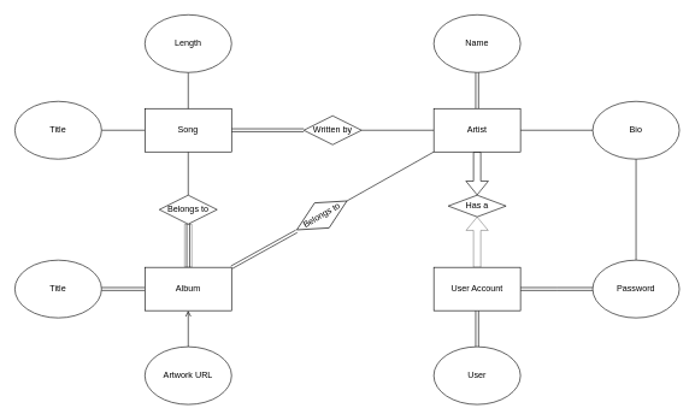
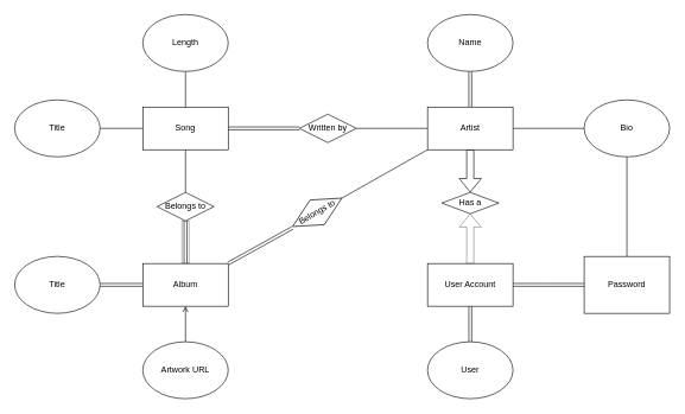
  <mxCell id="0" />
  <mxCell id="1" parent="0" />
  <mxCell id="2" value="" style="edgeStyle=none;html=1;strokeColor=default;strokeWidth=1;endArrow=none;endFill=0;" edge="1" parent="1" source="5" target="31"><mxGeometry relative="1" as="geometry" /></mxCell>
  <mxCell id="3" value="" style="edgeStyle=none;html=1;strokeColor=default;strokeWidth=1;endArrow=none;endFill=0;" edge="1" parent="1" source="5" target="32"><mxGeometry relative="1" as="geometry" /></mxCell>
  <mxCell id="4" value="" style="edgeStyle=none;shape=link;html=1;strokeColor=default;strokeWidth=1;endArrow=none;endFill=0;" edge="1" parent="1" source="5" target="34"><mxGeometry relative="1" as="geometry" /></mxCell>
  <mxCell id="5" value="Song" style="rounded=0;whiteSpace=wrap;html=1;" vertex="1" parent="1"><mxGeometry x="200" y="150" width="120" height="60" as="geometry" /></mxCell>
  <mxCell id="6" value="" style="edgeStyle=none;shape=link;html=1;strokeColor=default;endArrow=none;endFill=0;" edge="1" parent="1" source="10" target="21"><mxGeometry relative="1" as="geometry" /></mxCell>
  <mxCell id="7" value="" style="edgeStyle=none;html=1;strokeColor=default;strokeWidth=1;endArrow=block;endFill=0;shape=flexArrow;" edge="1" parent="1" source="10" target="33"><mxGeometry relative="1" as="geometry" /></mxCell>
  <mxCell id="8" value="" style="edgeStyle=none;html=1;strokeColor=default;strokeWidth=1;endArrow=none;endFill=0;" edge="1" parent="1" source="10" target="23"><mxGeometry relative="1" as="geometry" /></mxCell>
  <mxCell id="9" value="" style="edgeStyle=none;html=1;strokeColor=default;strokeWidth=1;endArrow=none;endFill=0;" edge="1" parent="1" source="10" target="34"><mxGeometry relative="1" as="geometry" /></mxCell>
  <mxCell id="10" value="Artist" style="rounded=0;whiteSpace=wrap;html=1;" vertex="1" parent="1"><mxGeometry x="600" y="150" width="120" height="60" as="geometry" /></mxCell>
  <mxCell id="11" value="" style="edgeStyle=none;shape=link;html=1;strokeColor=default;endArrow=none;endFill=0;" edge="1" parent="1" source="14" target="25"><mxGeometry relative="1" as="geometry" /></mxCell>
  <mxCell id="12" value="" style="edgeStyle=none;html=1;strokeColor=default;endArrow=block;endFill=0;shape=flexArrow;strokeWidth=0.5;" edge="1" parent="1" source="14" target="33"><mxGeometry relative="1" as="geometry" /></mxCell>
  <mxCell id="13" value="" style="edgeStyle=none;html=1;strokeColor=default;strokeWidth=1;endArrow=none;endFill=0;shape=link;" edge="1" parent="1" source="14" target="24"><mxGeometry relative="1" as="geometry"><Array as="points"><mxPoint x="770" y="400" /></Array></mxGeometry></mxCell>
  <mxCell id="14" value="User Account" style="rounded=0;whiteSpace=wrap;html=1;" vertex="1" parent="1"><mxGeometry x="600" y="370" width="120" height="60" as="geometry" /></mxCell>
  <mxCell id="15" value="" style="edgeStyle=none;shape=link;html=1;strokeColor=default;endArrow=none;endFill=0;" edge="1" parent="1" source="20" target="26"><mxGeometry relative="1" as="geometry" /></mxCell>
  <mxCell id="16" value="" style="edgeStyle=none;shape=flexArrow;html=1;strokeColor=default;strokeWidth=0.5;endArrow=none;endFill=0;" edge="1" parent="1" source="20" target="32"><mxGeometry relative="1" as="geometry" /></mxCell>
  <mxCell id="17" value="" style="edgeStyle=none;shape=link;html=1;strokeColor=default;strokeWidth=1;endArrow=none;endFill=0;" edge="1" parent="1" source="20" target="32"><mxGeometry relative="1" as="geometry" /></mxCell>
  <mxCell id="18" style="edgeStyle=none;html=1;strokeColor=default;strokeWidth=1;endArrow=none;endFill=0;entryX=0;entryY=1;entryDx=0;entryDy=0;exitX=1;exitY=0.5;exitDx=0;exitDy=0;" edge="1" parent="1" source="35" target="10"><mxGeometry relative="1" as="geometry"><mxPoint x="450" y="280" as="targetPoint" /></mxGeometry></mxCell>
  <mxCell id="19" style="edgeStyle=none;html=1;exitX=1;exitY=0;exitDx=0;exitDy=0;strokeColor=default;strokeWidth=1;endArrow=block;endFill=0;shape=link;" edge="1" parent="1" source="20"><mxGeometry relative="1" as="geometry"><mxPoint x="410" y="320" as="targetPoint" /></mxGeometry></mxCell>
  <mxCell id="20" value="Album" style="rounded=0;whiteSpace=wrap;html=1;" vertex="1" parent="1"><mxGeometry x="200" y="370" width="120" height="60" as="geometry" /></mxCell>
  <mxCell id="21" value="Name" style="ellipse;whiteSpace=wrap;html=1;" vertex="1" parent="1"><mxGeometry x="600" y="20" width="120" height="80" as="geometry" /></mxCell>
  <mxCell id="22" value="" style="edgeStyle=none;html=1;strokeColor=default;strokeWidth=1;endArrow=none;endFill=0;entryX=0.5;entryY=0;entryDx=0;entryDy=0;" edge="1" parent="1" source="23" target="24"><mxGeometry relative="1" as="geometry"><mxPoint x="880" y="310" as="targetPoint" /></mxGeometry></mxCell>
  <mxCell id="23" value="Bio" style="ellipse;whiteSpace=wrap;html=1;" vertex="1" parent="1"><mxGeometry x="820" y="140" width="120" height="80" as="geometry" /></mxCell>
- <mxCell id="24" value="Password" style="ellipse;whiteSpace=wrap;html=1;" vertex="1" parent="1"><mxGeometry x="820" y="360" width="120" height="80" as="geometry" /></mxCell>
+ <mxCell id="24" value="Password" style="whiteSpace=wrap;html=1;rounded=0;" vertex="1" parent="1"><mxGeometry x="820" y="360" width="120" height="80" as="geometry" /></mxCell>
  <mxCell id="25" value="User" style="ellipse;whiteSpace=wrap;html=1;" vertex="1" parent="1"><mxGeometry x="600" y="480" width="120" height="80" as="geometry" /></mxCell>
  <mxCell id="26" value="Title" style="ellipse;whiteSpace=wrap;html=1;" vertex="1" parent="1"><mxGeometry y="360" width="120" height="80" as="geometry" x="20" /></mxCell>
  <mxCell id="27" value="" style="edgeStyle=none;html=1;strokeColor=default;strokeWidth=1;endArrow=open;endFill=0;" edge="1" parent="1" source="28" target="20"><mxGeometry relative="1" as="geometry" /></mxCell>
  <mxCell id="28" value="Artwork URL" style="ellipse;whiteSpace=wrap;html=1;" vertex="1" parent="1"><mxGeometry x="200" y="480" width="120" height="80" as="geometry" /></mxCell>
  <mxCell id="29" value="" style="edgeStyle=none;html=1;strokeColor=default;strokeWidth=1;endArrow=none;endFill=0;" edge="1" parent="1" source="30" target="5"><mxGeometry relative="1" as="geometry" /></mxCell>
  <mxCell id="30" value="Length" style="ellipse;whiteSpace=wrap;html=1;" vertex="1" parent="1"><mxGeometry x="200" y="20" width="120" height="80" as="geometry" /></mxCell>
  <mxCell id="31" value="Title" style="ellipse;whiteSpace=wrap;html=1;" vertex="1" parent="1"><mxGeometry y="140" width="120" height="80" as="geometry" x="20" /></mxCell>
  <mxCell id="32" value="Belongs to" style="rhombus;whiteSpace=wrap;html=1;" vertex="1" parent="1"><mxGeometry x="220" y="270" width="80" height="40" as="geometry" /></mxCell>
  <mxCell id="33" value="Has a" style="rhombus;whiteSpace=wrap;html=1;" vertex="1" parent="1"><mxGeometry x="620" y="270" width="80" height="30" as="geometry" /></mxCell>
  <mxCell id="34" value="Written by" style="rhombus;whiteSpace=wrap;html=1;" vertex="1" parent="1"><mxGeometry x="420" y="160" width="80" height="40" as="geometry" /></mxCell>
  <mxCell id="35" value="Belongs to" style="rhombus;whiteSpace=wrap;html=1;rotation=-30;" vertex="1" parent="1"><mxGeometry x="405" y="278" width="80" height="40" as="geometry" /></mxCell>
